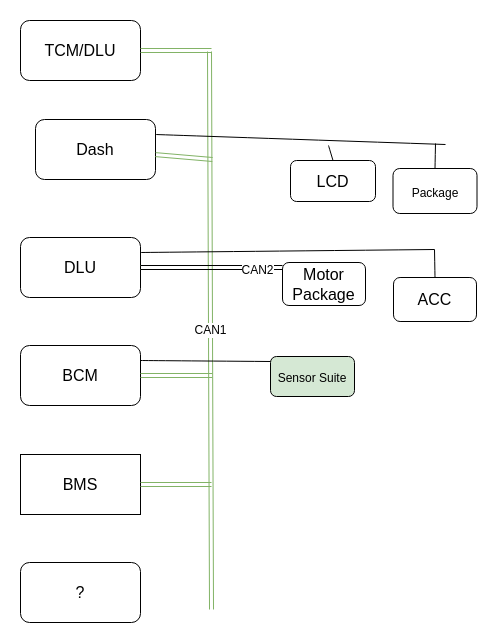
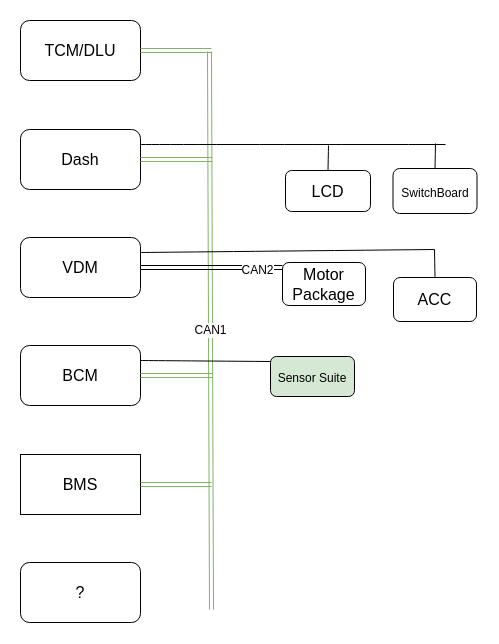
  <mxCell id="0" />
  <mxCell id="1" parent="0" />
- <mxCell id="2" value="DLU" style="rounded=1;whiteSpace=wrap;html=1;fontSize=16;" vertex="1" parent="1"><mxGeometry x="20" y="237" width="120" height="60" as="geometry" /></mxCell>
+ <mxCell id="2" value="VDM" style="rounded=1;whiteSpace=wrap;html=1;fontSize=16;" vertex="1" parent="1"><mxGeometry x="20" y="237" width="120" height="60" as="geometry" /></mxCell>
  <mxCell id="3" value="TCM/DLU" style="rounded=1;whiteSpace=wrap;html=1;fontSize=16;" vertex="1" parent="1"><mxGeometry x="20" y="20" width="120" height="60" as="geometry" /></mxCell>
- <mxCell id="4" value="Dash" style="rounded=1;whiteSpace=wrap;html=1;fontSize=16;" vertex="1" parent="1"><mxGeometry x="35" y="119" width="120" height="60" as="geometry" /></mxCell>
+ <mxCell id="4" value="Dash" style="rounded=1;whiteSpace=wrap;html=1;fontSize=16;" vertex="1" parent="1"><mxGeometry x="20" y="129" width="120" height="60" as="geometry" /></mxCell>
  <mxCell id="5" value="?" style="rounded=1;whiteSpace=wrap;html=1;fontSize=16;" vertex="1" parent="1"><mxGeometry x="20" y="562" width="120" height="60" as="geometry" /></mxCell>
  <mxCell id="6" value="BCM" style="rounded=1;whiteSpace=wrap;html=1;fontSize=16;" vertex="1" parent="1"><mxGeometry x="20" y="345" width="120" height="60" as="geometry" /></mxCell>
  <mxCell id="7" value="BMS" style="whiteSpace=wrap;html=1;fontSize=16;rounded=0;" vertex="1" parent="1"><mxGeometry x="20" y="454" width="120" height="60" as="geometry" /></mxCell>
  <mxCell id="8" value="CAN1" style="shape=link;html=1;rounded=0;fontSize=12;startSize=8;endSize=8;curved=1;fillColor=#d5e8d4;strokeColor=#82b366;" edge="1" parent="1"><mxGeometry width="100" relative="1" as="geometry"><mxPoint x="209" y="51" as="sourcePoint" /><mxPoint x="211" y="609" as="targetPoint" /><mxPoint as="offset" /></mxGeometry></mxCell>
  <mxCell id="9" value="" style="shape=link;html=1;rounded=0;fontSize=12;startSize=8;endSize=8;curved=1;exitX=1;exitY=0.5;exitDx=0;exitDy=0;fillColor=#d5e8d4;strokeColor=#82b366;" edge="1" parent="1" source="3"><mxGeometry width="100" relative="1" as="geometry"><mxPoint x="320" y="304" as="sourcePoint" /><mxPoint x="211" y="50" as="targetPoint" /></mxGeometry></mxCell>
  <mxCell id="10" value="" style="shape=link;html=1;rounded=0;fontSize=12;startSize=8;endSize=8;curved=1;fillColor=#d5e8d4;strokeColor=#82b366;" edge="1" parent="1" source="4"><mxGeometry width="100" relative="1" as="geometry"><mxPoint x="140" y="159" as="sourcePoint" /><mxPoint x="212" y="159" as="targetPoint" /></mxGeometry></mxCell>
  <mxCell id="11" value="" style="shape=link;html=1;rounded=0;fontSize=12;startSize=8;endSize=8;curved=1;exitX=1;exitY=0.5;exitDx=0;exitDy=0;fillColor=#d5e8d4;strokeColor=#82b366;" edge="1" parent="1" source="2"><mxGeometry width="100" relative="1" as="geometry"><mxPoint x="320" y="304" as="sourcePoint" /><mxPoint x="210" y="267" as="targetPoint" /></mxGeometry></mxCell>
  <mxCell id="12" value="" style="shape=link;html=1;rounded=0;fontSize=12;startSize=8;endSize=8;curved=1;fillColor=#d5e8d4;strokeColor=#82b366;" edge="1" parent="1"><mxGeometry width="100" relative="1" as="geometry"><mxPoint x="140" y="375" as="sourcePoint" /><mxPoint x="212" y="375" as="targetPoint" /></mxGeometry></mxCell>
  <mxCell id="13" value="" style="shape=link;html=1;rounded=0;fontSize=12;startSize=8;endSize=8;curved=1;exitX=1;exitY=0.5;exitDx=0;exitDy=0;fillColor=#d5e8d4;strokeColor=#82b366;" edge="1" parent="1" source="7"><mxGeometry width="100" relative="1" as="geometry"><mxPoint x="320" y="304" as="sourcePoint" /><mxPoint x="211" y="484" as="targetPoint" /></mxGeometry></mxCell>
  <mxCell id="14" value="Motor Package" style="rounded=1;whiteSpace=wrap;html=1;fontSize=16;" vertex="1" parent="1"><mxGeometry x="282" y="262" width="83" height="43" as="geometry" /></mxCell>
  <mxCell id="15" value="" style="shape=link;html=1;rounded=0;fontSize=12;startSize=8;endSize=8;curved=1;" edge="1" parent="1" source="2"><mxGeometry width="100" relative="1" as="geometry"><mxPoint x="320" y="304" as="sourcePoint" /><mxPoint x="282" y="267" as="targetPoint" /></mxGeometry></mxCell>
  <mxCell id="16" value="&lt;font style=&quot;font-size: 12px;&quot;&gt;CAN2&lt;/font&gt;" style="edgeLabel;html=1;align=center;verticalAlign=middle;resizable=0;points=[];fontSize=16;" vertex="1" connectable="0" parent="15"><mxGeometry x="0.634" relative="1" as="geometry"><mxPoint as="offset" /></mxGeometry></mxCell>
  <mxCell id="17" value="" style="endArrow=none;html=1;rounded=0;fontSize=12;startSize=8;endSize=8;curved=1;exitX=1;exitY=0.25;exitDx=0;exitDy=0;" edge="1" parent="1" source="2"><mxGeometry width="50" height="50" relative="1" as="geometry"><mxPoint x="345" y="329" as="sourcePoint" /><mxPoint x="434" y="249" as="targetPoint" /></mxGeometry></mxCell>
  <mxCell id="18" value="ACC" style="rounded=1;whiteSpace=wrap;html=1;fontSize=16;" vertex="1" parent="1"><mxGeometry x="393" y="277" width="83" height="44" as="geometry" /></mxCell>
  <mxCell id="19" value="" style="endArrow=none;html=1;rounded=0;fontSize=12;startSize=8;endSize=8;curved=1;exitX=0.5;exitY=0;exitDx=0;exitDy=0;" edge="1" parent="1" source="18"><mxGeometry width="50" height="50" relative="1" as="geometry"><mxPoint x="374" y="336" as="sourcePoint" /><mxPoint x="434" y="249" as="targetPoint" /></mxGeometry></mxCell>
  <mxCell id="20" value="" style="endArrow=none;html=1;rounded=0;fontSize=12;startSize=8;endSize=8;curved=1;exitX=1;exitY=0.25;exitDx=0;exitDy=0;" edge="1" parent="1" source="6"><mxGeometry width="50" height="50" relative="1" as="geometry"><mxPoint x="342" y="411" as="sourcePoint" /><mxPoint x="270" y="361" as="targetPoint" /></mxGeometry></mxCell>
  <mxCell id="21" value="&lt;font style=&quot;font-size: 12px;&quot;&gt;Sensor Suite&lt;/font&gt;" style="rounded=1;whiteSpace=wrap;html=1;fontSize=16;fillColor=#d5e8d4;" vertex="1" parent="1"><mxGeometry x="270" y="356" width="84" height="40" as="geometry" /></mxCell>
- <mxCell id="22" value="LCD" style="rounded=1;whiteSpace=wrap;html=1;fontSize=16;" vertex="1" parent="1"><mxGeometry x="290" y="160" width="85" height="41" as="geometry" /></mxCell>
+ <mxCell id="22" value="LCD" style="rounded=1;whiteSpace=wrap;html=1;fontSize=16;" vertex="1" parent="1"><mxGeometry x="285" y="170" width="85" height="41" as="geometry" /></mxCell>
  <mxCell id="23" value="" style="endArrow=none;html=1;rounded=0;fontSize=12;startSize=8;endSize=8;curved=1;exitX=1;exitY=0.25;exitDx=0;exitDy=0;" edge="1" parent="1" source="4"><mxGeometry width="50" height="50" relative="1" as="geometry"><mxPoint x="342" y="259" as="sourcePoint" /><mxPoint x="445" y="144" as="targetPoint" /></mxGeometry></mxCell>
  <mxCell id="24" value="" style="endArrow=none;html=1;rounded=0;fontSize=12;startSize=8;endSize=8;curved=1;entryX=0.5;entryY=0;entryDx=0;entryDy=0;" edge="1" parent="1" target="22"><mxGeometry width="50" height="50" relative="1" as="geometry"><mxPoint x="328" y="145" as="sourcePoint" /><mxPoint x="420" y="170" as="targetPoint" /></mxGeometry></mxCell>
- <mxCell id="25" value="&lt;font style=&quot;font-size: 12px;&quot;&gt;Package&lt;/font&gt;" style="rounded=1;whiteSpace=wrap;html=1;fontSize=16;" vertex="1" parent="1"><mxGeometry x="392.5" y="168" width="84" height="45" as="geometry" /></mxCell>
+ <mxCell id="25" value="&lt;font style=&quot;font-size: 12px;&quot;&gt;SwitchBoard&lt;/font&gt;" style="rounded=1;whiteSpace=wrap;html=1;fontSize=16;" vertex="1" parent="1"><mxGeometry x="392.5" y="168" width="84" height="45" as="geometry" /></mxCell>
  <mxCell id="26" value="" style="endArrow=none;html=1;rounded=0;fontSize=12;startSize=8;endSize=8;curved=1;exitX=0.5;exitY=0;exitDx=0;exitDy=0;" edge="1" parent="1" source="25"><mxGeometry width="50" height="50" relative="1" as="geometry"><mxPoint x="339" y="214" as="sourcePoint" /><mxPoint x="435" y="143" as="targetPoint" /></mxGeometry></mxCell>
